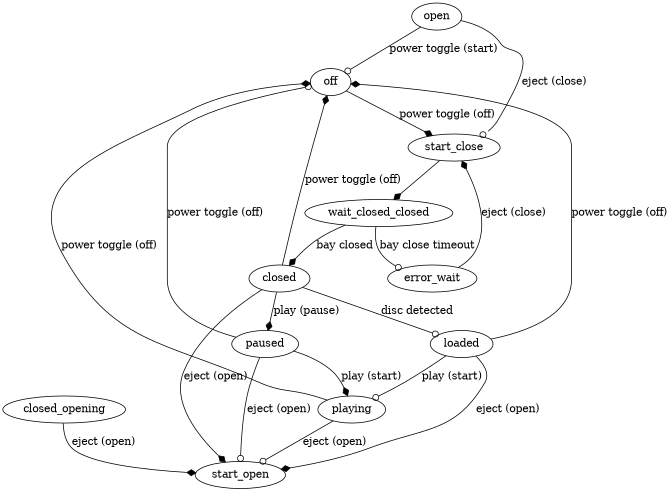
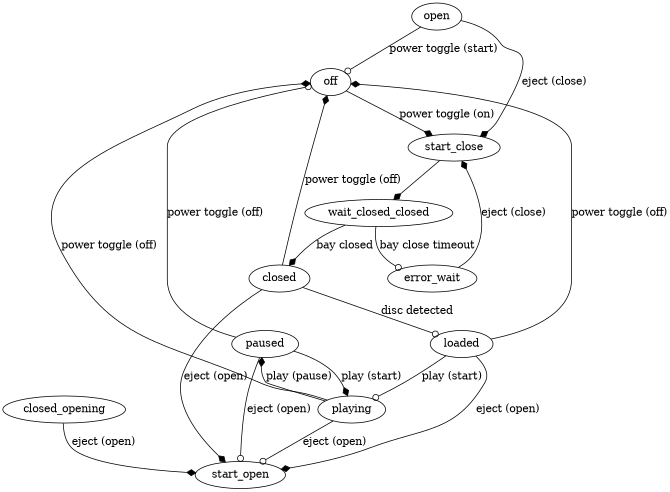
  digraph {
    edge [arrowhead=diamond]
    off
    start_close
    n3 [label=wait_closed_closed]
    closed
    n5 [label=error_wait]
    start_open
    loaded
    playing
    open
    n10 [label=closed_opening]
    paused
-   off -> start_close [label="power toggle (off)"]
+   off -> start_close [label="power toggle (on)"]
    start_close -> n3
    n3 -> closed [label="bay closed"]
    n3 -> n5 [arrowhead=odot label="bay close timeout"]
    closed -> off [label="power toggle (off)"]
    closed -> start_open [label="eject (open)"]
    closed -> loaded [arrowhead=odot label="disc detected"]
    n5 -> start_close [label="eject (close)"]
    loaded -> off [label="power toggle (off)"]
    loaded -> start_open [label="eject (open)"]
    loaded -> playing [arrowhead=odot label="play (start)"]
    playing -> off [label="power toggle (off)"]
    playing -> start_open [arrowhead=odot label="eject (open)"]
-   closed -> paused [label="play (pause)"]
+   playing -> paused [label="play (pause)"]
    open -> off [arrowhead=odot label="power toggle (start)"]
-   open -> start_close [arrowhead=odot label="eject (close)"]
+   open -> start_close [label="eject (close)"]
    n10 -> start_open [label="eject (open)"]
    paused -> off [arrowhead=odot label="power toggle (off)"]
    paused -> start_open [arrowhead=odot label="eject (open)"]
    paused -> playing [label="play (start)"]
  }
